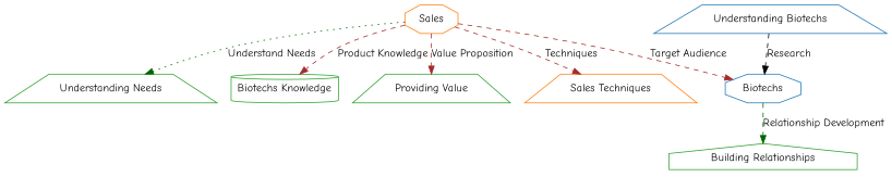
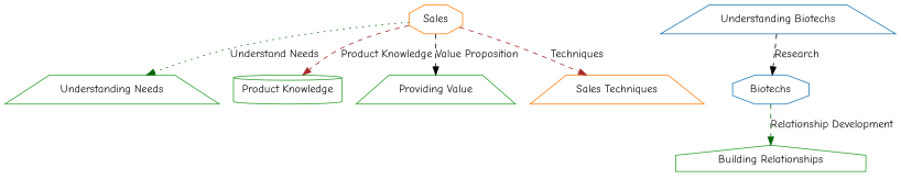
  digraph {
    fontname="Comic Neue"
    node [color="#2ca02c" fontname="Comic Neue" shape=trapezium]
    edge [color=brown fontname="Comic Neue" style=dashed]
    n1 [color="#ff7f0e" label=Sales shape=octagon]
    n2 [color="#1f77b4" label=Biotechs shape=octagon]
    n3 [label="Understanding Needs"]
-   n4 [label="Biotechs Knowledge" shape=cylinder]
+   n4 [label="Product Knowledge" shape=cylinder]
    n5 [label="Providing Value"]
    n6 [color="#ff7f0e" label="Sales Techniques"]
    n7 [label="Building Relationships" shape=house]
    n8 [color="#1f77b4" label="Understanding Biotechs"]
-   n1 -> n2 [label="Target Audience"]
    n1 -> n3 [color=darkgreen label="Understand Needs" style=dotted]
    n1 -> n4 [label="Product Knowledge"]
-   n1 -> n5 [label="Value Proposition"]
+   n1 -> n5 [color=black label="Value Proposition"]
    n1 -> n6 [label=Techniques]
    n2 -> n7 [color=darkgreen label="Relationship Development"]
    n8 -> n2 [color=black label=Research]
  }
